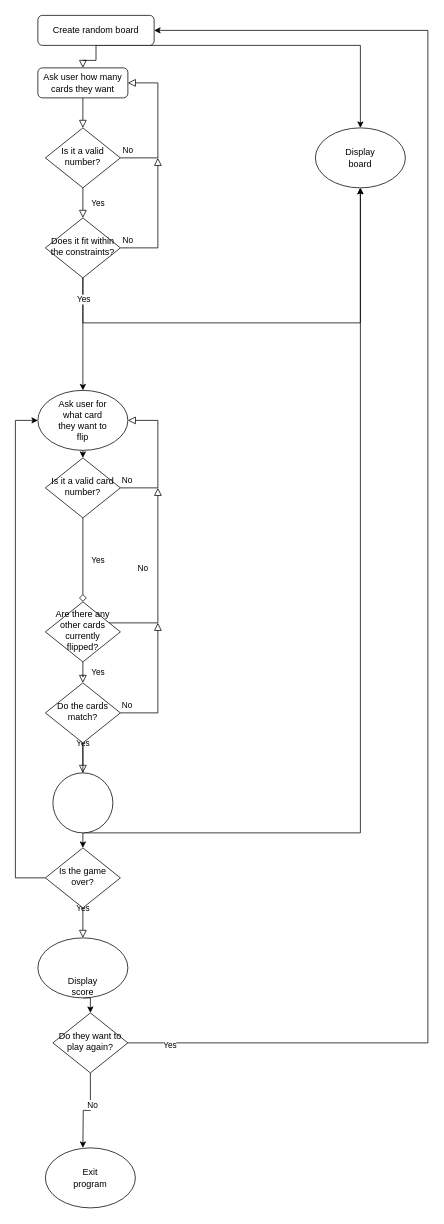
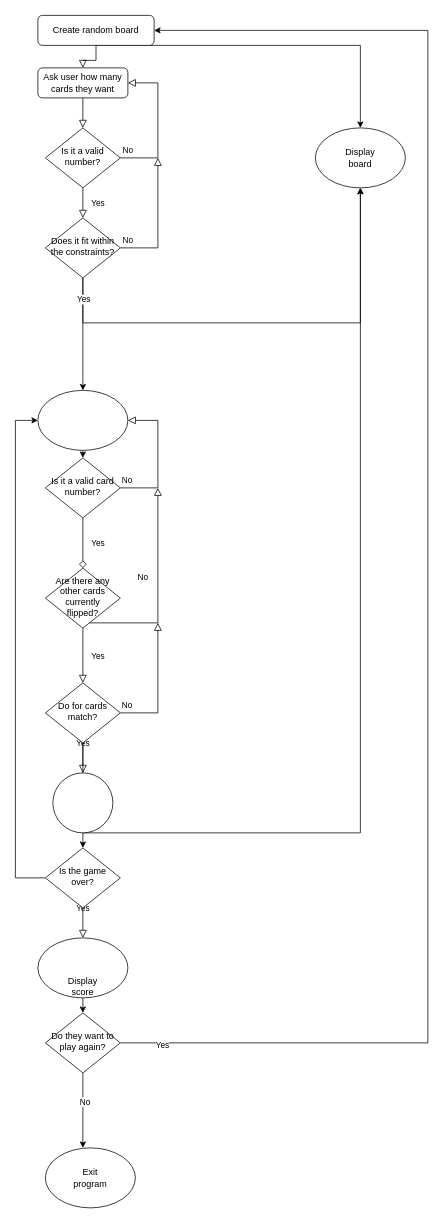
  <mxCell id="0" />
  <mxCell id="1" parent="0" />
  <mxCell id="2" value="" style="rounded=0;html=1;jettySize=auto;orthogonalLoop=1;fontSize=11;endArrow=block;endFill=0;endSize=8;strokeWidth=1;shadow=0;labelBackgroundColor=none;edgeStyle=orthogonalEdgeStyle;" parent="1" source="11" target="7" edge="1"><mxGeometry relative="1" as="geometry" /></mxCell>
  <mxCell id="3" style="edgeStyle=orthogonalEdgeStyle;rounded=0;orthogonalLoop=1;jettySize=auto;html=1;exitX=0.5;exitY=1;exitDx=0;exitDy=0;" edge="1" parent="1" source="4" target="43"><mxGeometry relative="1" as="geometry"><Array as="points"><mxPoint x="480" y="60" /></Array></mxGeometry></mxCell>
  <mxCell id="4" value="Create random board" style="rounded=1;whiteSpace=wrap;html=1;fontSize=12;glass=0;strokeWidth=1;shadow=0;" parent="1" vertex="1"><mxGeometry x="50" y="20" width="155" height="40" as="geometry" /></mxCell>
  <mxCell id="5" value="Yes" style="rounded=0;html=1;jettySize=auto;orthogonalLoop=1;fontSize=11;endArrow=block;endFill=0;endSize=8;strokeWidth=1;shadow=0;labelBackgroundColor=none;edgeStyle=orthogonalEdgeStyle;" parent="1" source="7" target="10" edge="1"><mxGeometry y="20" relative="1" as="geometry"><mxPoint as="offset" /></mxGeometry></mxCell>
  <mxCell id="6" value="No" style="edgeStyle=orthogonalEdgeStyle;rounded=0;html=1;jettySize=auto;orthogonalLoop=1;fontSize=11;endArrow=block;endFill=0;endSize=8;strokeWidth=1;shadow=0;labelBackgroundColor=none;entryX=1;entryY=0.5;entryDx=0;entryDy=0;" parent="1" source="7" target="11" edge="1"><mxGeometry x="-0.895" y="10" relative="1" as="geometry"><mxPoint as="offset" /><mxPoint x="210" y="10" as="targetPoint" /><Array as="points"><mxPoint x="210" y="210" /><mxPoint x="210" y="110" /></Array></mxGeometry></mxCell>
  <mxCell id="7" value="Is it a valid number?" style="rhombus;whiteSpace=wrap;html=1;shadow=0;fontFamily=Helvetica;fontSize=12;align=center;strokeWidth=1;spacing=6;spacingTop=-4;" parent="1" vertex="1"><mxGeometry x="60" y="170" width="100" height="80" as="geometry" /></mxCell>
  <mxCell id="8" value="No" style="edgeStyle=orthogonalEdgeStyle;rounded=0;html=1;jettySize=auto;orthogonalLoop=1;fontSize=11;endArrow=block;endFill=0;endSize=8;strokeWidth=1;shadow=0;labelBackgroundColor=none;" parent="1" source="10" edge="1"><mxGeometry x="-0.882" y="10" relative="1" as="geometry"><mxPoint as="offset" /><mxPoint x="210" y="210" as="targetPoint" /><Array as="points"><mxPoint x="210" y="330" /></Array></mxGeometry></mxCell>
  <mxCell id="9" style="edgeStyle=orthogonalEdgeStyle;rounded=0;orthogonalLoop=1;jettySize=auto;html=1;exitX=0.5;exitY=1;exitDx=0;exitDy=0;entryX=0.5;entryY=1;entryDx=0;entryDy=0;" edge="1" parent="1" source="10" target="43"><mxGeometry relative="1" as="geometry"><Array as="points"><mxPoint x="110" y="430" /><mxPoint x="480" y="430" /></Array></mxGeometry></mxCell>
  <mxCell id="10" value="Does it fit within the constraints?" style="rhombus;whiteSpace=wrap;html=1;shadow=0;fontFamily=Helvetica;fontSize=12;align=center;strokeWidth=1;spacing=6;spacingTop=-4;" parent="1" vertex="1"><mxGeometry x="60" y="290" width="100" height="80" as="geometry" /></mxCell>
  <mxCell id="11" value="Ask user how many cards they want" style="rounded=1;whiteSpace=wrap;html=1;fontSize=12;glass=0;strokeWidth=1;shadow=0;" vertex="1" parent="1"><mxGeometry x="50" y="90" width="120" height="40" as="geometry" /></mxCell>
  <mxCell id="12" value="" style="rounded=0;html=1;jettySize=auto;orthogonalLoop=1;fontSize=11;endArrow=block;endFill=0;endSize=8;strokeWidth=1;shadow=0;labelBackgroundColor=none;edgeStyle=orthogonalEdgeStyle;" edge="1" parent="1" source="4" target="11"><mxGeometry relative="1" as="geometry"><mxPoint x="110" y="60" as="sourcePoint" /><mxPoint x="110" y="170" as="targetPoint" /></mxGeometry></mxCell>
  <mxCell id="13" value="" style="endArrow=classic;html=1;entryX=0.5;entryY=0;entryDx=0;entryDy=0;" edge="1" parent="1" source="10" target="16"><mxGeometry width="50" height="50" relative="1" as="geometry"><mxPoint x="130" y="420" as="sourcePoint" /><mxPoint x="110" y="430" as="targetPoint" /></mxGeometry></mxCell>
  <mxCell id="14" value="Yes" style="edgeLabel;html=1;align=center;verticalAlign=middle;resizable=0;points=[];" vertex="1" connectable="0" parent="13"><mxGeometry x="-0.633" relative="1" as="geometry"><mxPoint as="offset" /></mxGeometry></mxCell>
  <mxCell id="15" style="edgeStyle=orthogonalEdgeStyle;rounded=0;orthogonalLoop=1;jettySize=auto;html=1;exitX=0.5;exitY=1;exitDx=0;exitDy=0;entryX=0.5;entryY=0;entryDx=0;entryDy=0;" edge="1" parent="1" source="16" target="20"><mxGeometry relative="1" as="geometry" /></mxCell>
  <mxCell id="16" value="" style="ellipse;whiteSpace=wrap;html=1;" vertex="1" parent="1"><mxGeometry x="50" y="520" width="120" height="80" as="geometry" /></mxCell>
- <mxCell id="17" value="Ask user for what card they want to flip" style="text;html=1;strokeColor=none;fillColor=none;align=center;verticalAlign=middle;whiteSpace=wrap;rounded=0;" vertex="1" parent="1"><mxGeometry x="70" y="530" width="80" height="60" as="geometry" /></mxCell>
  <mxCell id="18" value="Yes" style="rounded=0;html=1;jettySize=auto;orthogonalLoop=1;fontSize=11;endArrow=diamond;endFill=0;endSize=8;strokeWidth=1;shadow=0;labelBackgroundColor=none;edgeStyle=orthogonalEdgeStyle;entryX=0.5;entryY=0;entryDx=0;entryDy=0;" edge="1" source="20" parent="1" target="23"><mxGeometry y="20" relative="1" as="geometry"><mxPoint as="offset" /><mxPoint x="110" y="730" as="targetPoint" /></mxGeometry></mxCell>
  <mxCell id="19" value="No" style="edgeStyle=orthogonalEdgeStyle;rounded=0;html=1;jettySize=auto;orthogonalLoop=1;fontSize=11;endArrow=block;endFill=0;endSize=8;strokeWidth=1;shadow=0;labelBackgroundColor=none;entryX=1;entryY=0.5;entryDx=0;entryDy=0;" edge="1" source="20" parent="1" target="16"><mxGeometry x="-0.895" y="10" relative="1" as="geometry"><mxPoint as="offset" /><mxPoint x="170" y="550" as="targetPoint" /><Array as="points"><mxPoint x="210" y="650" /><mxPoint x="210" y="560" /></Array></mxGeometry></mxCell>
  <mxCell id="20" value="Is it a valid card number?" style="rhombus;whiteSpace=wrap;html=1;shadow=0;fontFamily=Helvetica;fontSize=12;align=center;strokeWidth=1;spacing=6;spacingTop=-4;" vertex="1" parent="1"><mxGeometry x="60" y="610" width="100" height="80" as="geometry" /></mxCell>
  <mxCell id="21" value="Yes" style="rounded=0;html=1;jettySize=auto;orthogonalLoop=1;fontSize=11;endArrow=block;endFill=0;endSize=8;strokeWidth=1;shadow=0;labelBackgroundColor=none;edgeStyle=orthogonalEdgeStyle;" edge="1" source="23" parent="1"><mxGeometry y="20" relative="1" as="geometry"><mxPoint as="offset" /><mxPoint x="110" y="910" as="targetPoint" /></mxGeometry></mxCell>
  <mxCell id="22" value="No" style="edgeStyle=orthogonalEdgeStyle;rounded=0;html=1;jettySize=auto;orthogonalLoop=1;fontSize=11;endArrow=block;endFill=0;endSize=8;strokeWidth=1;shadow=0;labelBackgroundColor=none;" edge="1" source="23" parent="1"><mxGeometry x="0.123" y="20" relative="1" as="geometry"><mxPoint as="offset" /><mxPoint x="210" y="650" as="targetPoint" /><Array as="points"><mxPoint x="210" y="830" /></Array></mxGeometry></mxCell>
- <mxCell id="23" value="Are there any other cards currently flipped?" style="rhombus;whiteSpace=wrap;html=1;shadow=0;fontFamily=Helvetica;fontSize=12;align=center;strokeWidth=1;spacing=6;spacingTop=-4;" vertex="1" parent="1"><mxGeometry x="60" y="802" width="100" height="80" as="geometry" /></mxCell>
+ <mxCell id="23" value="Are there any other cards currently flipped?" style="rhombus;whiteSpace=wrap;html=1;shadow=0;fontFamily=Helvetica;fontSize=12;align=center;strokeWidth=1;spacing=6;spacingTop=-4;" vertex="1" parent="1"><mxGeometry x="60" y="757" width="100" height="80" as="geometry" /></mxCell>
  <mxCell id="24" value="Yes" style="rounded=0;html=1;jettySize=auto;orthogonalLoop=1;fontSize=11;endArrow=block;endFill=0;endSize=8;strokeWidth=1;shadow=0;labelBackgroundColor=none;edgeStyle=orthogonalEdgeStyle;" edge="1" source="27" parent="1"><mxGeometry y="20" relative="1" as="geometry"><mxPoint as="offset" /><mxPoint x="110" y="1030" as="targetPoint" /></mxGeometry></mxCell>
  <mxCell id="25" value="No" style="edgeStyle=orthogonalEdgeStyle;rounded=0;html=1;jettySize=auto;orthogonalLoop=1;fontSize=11;endArrow=block;endFill=0;endSize=8;strokeWidth=1;shadow=0;labelBackgroundColor=none;" edge="1" source="27" parent="1"><mxGeometry x="-0.895" y="10" relative="1" as="geometry"><mxPoint as="offset" /><mxPoint x="210" y="830" as="targetPoint" /><Array as="points"><mxPoint x="210" y="950" /></Array></mxGeometry></mxCell>
  <mxCell id="26" style="edgeStyle=orthogonalEdgeStyle;rounded=0;orthogonalLoop=1;jettySize=auto;html=1;entryX=0.5;entryY=1;entryDx=0;entryDy=0;" edge="1" parent="1" source="27" target="43"><mxGeometry relative="1" as="geometry"><mxPoint x="130" y="1020" as="targetPoint" /><Array as="points"><mxPoint x="110" y="1110" /><mxPoint x="480" y="1110" /></Array></mxGeometry></mxCell>
- <mxCell id="27" value="Do the cards match?" style="rhombus;whiteSpace=wrap;html=1;shadow=0;fontFamily=Helvetica;fontSize=12;align=center;strokeWidth=1;spacing=6;spacingTop=-4;" vertex="1" parent="1"><mxGeometry x="60" y="910" width="100" height="80" as="geometry" /></mxCell>
+ <mxCell id="27" value="Do for cards match?" style="rhombus;whiteSpace=wrap;html=1;shadow=0;fontFamily=Helvetica;fontSize=12;align=center;strokeWidth=1;spacing=6;spacingTop=-4;" vertex="1" parent="1"><mxGeometry x="60" y="910" width="100" height="80" as="geometry" /></mxCell>
  <mxCell id="28" style="edgeStyle=orthogonalEdgeStyle;rounded=0;orthogonalLoop=1;jettySize=auto;html=1;exitX=0.5;exitY=1;exitDx=0;exitDy=0;entryX=0.5;entryY=0;entryDx=0;entryDy=0;" edge="1" parent="1" source="29" target="32"><mxGeometry relative="1" as="geometry" /></mxCell>
  <mxCell id="29" value="" style="ellipse;whiteSpace=wrap;html=1;aspect=fixed;" vertex="1" parent="1"><mxGeometry x="70" y="1030" width="80" height="80" as="geometry" /></mxCell>
  <mxCell id="30" value="Yes" style="rounded=0;html=1;jettySize=auto;orthogonalLoop=1;fontSize=11;endArrow=block;endFill=0;endSize=8;strokeWidth=1;shadow=0;labelBackgroundColor=none;edgeStyle=orthogonalEdgeStyle;" edge="1" source="32" parent="1"><mxGeometry y="20" relative="1" as="geometry"><mxPoint as="offset" /><mxPoint x="110" y="1250" as="targetPoint" /></mxGeometry></mxCell>
  <mxCell id="31" style="edgeStyle=orthogonalEdgeStyle;rounded=0;orthogonalLoop=1;jettySize=auto;html=1;entryX=0;entryY=0.5;entryDx=0;entryDy=0;" edge="1" parent="1" source="32" target="16"><mxGeometry relative="1" as="geometry"><mxPoint x="20" y="560" as="targetPoint" /><Array as="points"><mxPoint x="20" y="1170" /><mxPoint x="20" y="560" /></Array></mxGeometry></mxCell>
  <mxCell id="32" value="Is the game over?" style="rhombus;whiteSpace=wrap;html=1;shadow=0;fontFamily=Helvetica;fontSize=12;align=center;strokeWidth=1;spacing=6;spacingTop=-4;" vertex="1" parent="1"><mxGeometry x="60" y="1130" width="100" height="80" as="geometry" /></mxCell>
  <mxCell id="33" style="edgeStyle=orthogonalEdgeStyle;rounded=0;orthogonalLoop=1;jettySize=auto;html=1;exitX=0.5;exitY=1;exitDx=0;exitDy=0;entryX=0.5;entryY=0;entryDx=0;entryDy=0;" edge="1" parent="1" source="34" target="40"><mxGeometry relative="1" as="geometry" /></mxCell>
  <mxCell id="34" value="" style="ellipse;whiteSpace=wrap;html=1;" vertex="1" parent="1"><mxGeometry x="50" y="1250" width="120" height="80" as="geometry" /></mxCell>
  <mxCell id="35" value="Display score" style="text;html=1;strokeColor=none;fillColor=none;align=center;verticalAlign=middle;whiteSpace=wrap;rounded=0;" vertex="1" parent="1"><mxGeometry x="90" y="1305" width="40" height="20" as="geometry" /></mxCell>
  <mxCell id="36" style="edgeStyle=orthogonalEdgeStyle;rounded=0;orthogonalLoop=1;jettySize=auto;html=1;exitX=1;exitY=0.5;exitDx=0;exitDy=0;entryX=1;entryY=0.5;entryDx=0;entryDy=0;" edge="1" parent="1" source="40" target="4"><mxGeometry relative="1" as="geometry"><mxPoint x="300" y="40" as="targetPoint" /><Array as="points"><mxPoint x="570" y="1390" /><mxPoint x="570" y="40" /></Array></mxGeometry></mxCell>
  <mxCell id="37" value="Yes" style="edgeLabel;html=1;align=center;verticalAlign=middle;resizable=0;points=[];" vertex="1" connectable="0" parent="36"><mxGeometry x="-0.948" y="-2" relative="1" as="geometry"><mxPoint as="offset" /></mxGeometry></mxCell>
  <mxCell id="38" style="edgeStyle=orthogonalEdgeStyle;rounded=0;orthogonalLoop=1;jettySize=auto;html=1;" edge="1" parent="1" source="40"><mxGeometry relative="1" as="geometry"><mxPoint x="110" y="1530" as="targetPoint" /></mxGeometry></mxCell>
  <mxCell id="39" value="No" style="edgeLabel;html=1;align=center;verticalAlign=middle;resizable=0;points=[];" vertex="1" connectable="0" parent="38"><mxGeometry x="-0.24" y="2" relative="1" as="geometry"><mxPoint as="offset" /></mxGeometry></mxCell>
- <mxCell id="40" value="Do they want to play again?" style="rhombus;whiteSpace=wrap;html=1;shadow=0;fontFamily=Helvetica;fontSize=12;align=center;strokeWidth=1;spacing=6;spacingTop=-4;" vertex="1" parent="1"><mxGeometry x="70" y="1350" width="100" height="80" as="geometry" /></mxCell>
+ <mxCell id="40" value="Do they want to play again?" style="rhombus;whiteSpace=wrap;html=1;shadow=0;fontFamily=Helvetica;fontSize=12;align=center;strokeWidth=1;spacing=6;spacingTop=-4;" vertex="1" parent="1"><mxGeometry x="60" y="1350" width="100" height="80" as="geometry" /></mxCell>
  <mxCell id="41" value="" style="ellipse;whiteSpace=wrap;html=1;" vertex="1" parent="1"><mxGeometry x="60" y="1530" width="120" height="80" as="geometry" /></mxCell>
  <mxCell id="42" value="Exit program" style="text;html=1;strokeColor=none;fillColor=none;align=center;verticalAlign=middle;whiteSpace=wrap;rounded=0;" vertex="1" parent="1"><mxGeometry x="100" y="1560" width="40" height="20" as="geometry" /></mxCell>
  <mxCell id="43" value="" style="ellipse;whiteSpace=wrap;html=1;" vertex="1" parent="1"><mxGeometry x="420" y="170" width="120" height="80" as="geometry" /></mxCell>
  <mxCell id="44" value="Display board" style="text;html=1;strokeColor=none;fillColor=none;align=center;verticalAlign=middle;whiteSpace=wrap;rounded=0;" vertex="1" parent="1"><mxGeometry x="460" y="200" width="40" height="20" as="geometry" /></mxCell>
